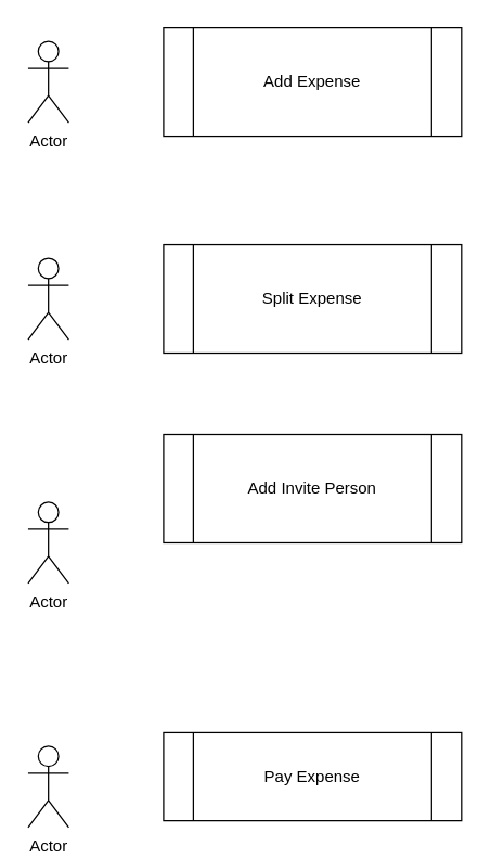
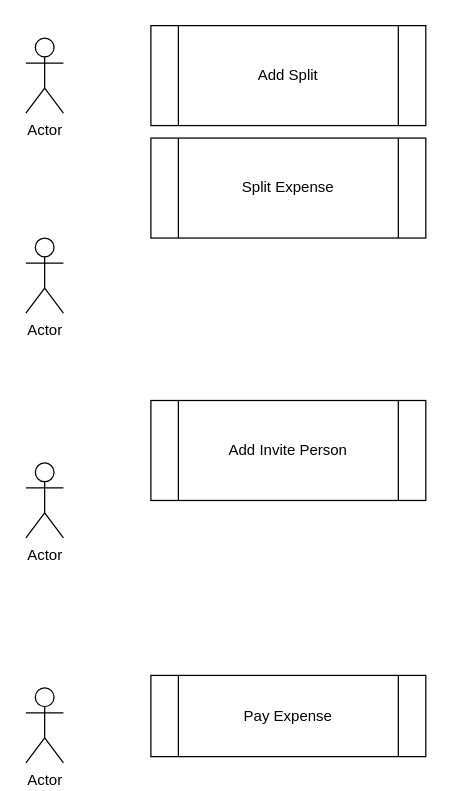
  <mxCell id="0" />
  <mxCell id="1" parent="0" />
  <mxCell id="2" value="Actor" style="shape=umlActor;verticalLabelPosition=bottom;verticalAlign=top;html=1;outlineConnect=0;" vertex="1" parent="1"><mxGeometry x="20" y="30" width="30" height="60" as="geometry" /></mxCell>
- <mxCell id="3" value="Add Expense" style="shape=process;whiteSpace=wrap;html=1;backgroundOutline=1;" vertex="1" parent="1"><mxGeometry x="120" y="20" width="220" height="80" as="geometry" /></mxCell>
+ <mxCell id="3" value="Add Split" style="shape=process;whiteSpace=wrap;html=1;backgroundOutline=1;" vertex="1" parent="1"><mxGeometry x="120" y="20" width="220" height="80" as="geometry" /></mxCell>
  <mxCell id="4" value="Actor" style="shape=umlActor;verticalLabelPosition=bottom;verticalAlign=top;html=1;outlineConnect=0;" vertex="1" parent="1"><mxGeometry x="20" y="190" width="30" height="60" as="geometry" /></mxCell>
- <mxCell id="5" value="Split Expense" style="shape=process;whiteSpace=wrap;html=1;backgroundOutline=1;" vertex="1" parent="1"><mxGeometry x="120" y="180" width="220" height="80" as="geometry" /></mxCell>
+ <mxCell id="5" value="Split Expense" style="shape=process;whiteSpace=wrap;html=1;backgroundOutline=1;" vertex="1" parent="1"><mxGeometry x="120" y="110" width="220" height="80" as="geometry" /></mxCell>
  <mxCell id="6" value="Actor" style="shape=umlActor;verticalLabelPosition=bottom;verticalAlign=top;html=1;outlineConnect=0;" vertex="1" parent="1"><mxGeometry x="20" y="370" width="30" height="60" as="geometry" /></mxCell>
  <mxCell id="7" value="Add Invite Person" style="shape=process;whiteSpace=wrap;html=1;backgroundOutline=1;" vertex="1" parent="1"><mxGeometry x="120" y="320" width="220" height="80" as="geometry" /></mxCell>
  <mxCell id="8" value="Actor" style="shape=umlActor;verticalLabelPosition=bottom;verticalAlign=top;html=1;outlineConnect=0;" vertex="1" parent="1"><mxGeometry x="20" y="550" width="30" height="60" as="geometry" /></mxCell>
  <mxCell id="9" value="Pay Expense" style="shape=process;whiteSpace=wrap;html=1;backgroundOutline=1;" vertex="1" parent="1"><mxGeometry x="120" y="540" width="220" height="65" as="geometry" /></mxCell>
